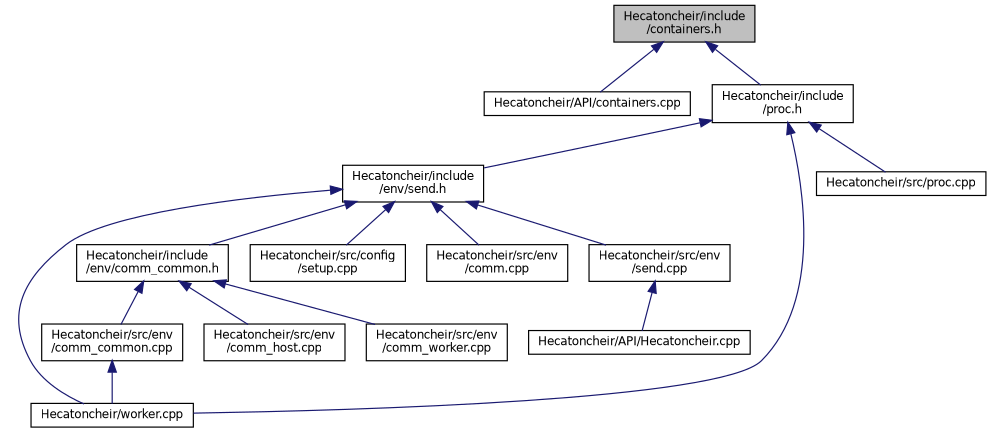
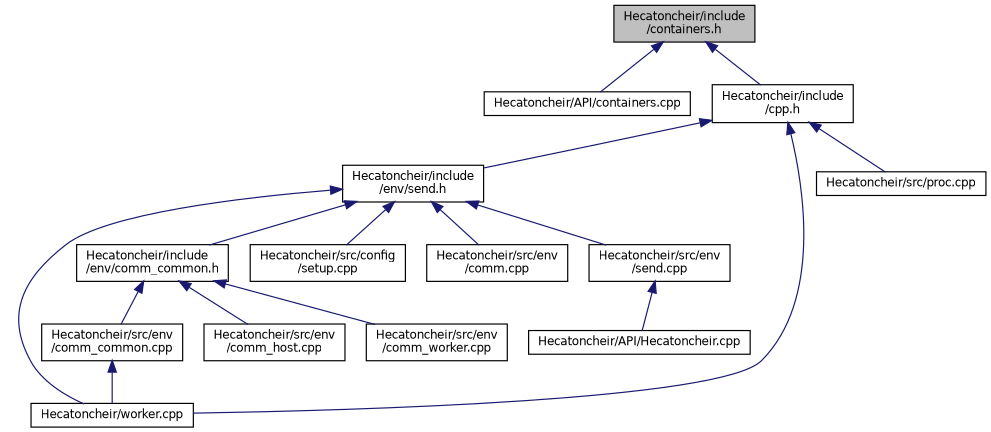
  digraph {
    node [color=black fontname=Helvetica fontsize=10 shape=record]
    edge [color=midnightblue dir=back fontname=Helvetica fontsize=10 labelfontname=Helvetica labelfontsize=10 style=solid]
    n1 [fillcolor=grey75 fontcolor=black height=0.2 label="Hecatoncheir/include\l/containers.h" style=filled width=0.4]
    n2 [height=0.2 label="Hecatoncheir/API/containers.cpp" width=0.4]
-   n3 [height=0.2 label="Hecatoncheir/include\l/proc.h" width=0.4]
+   n3 [height=0.2 label="Hecatoncheir/include\l/cpp.h" width=0.4]
    n4 [height=0.2 label="Hecatoncheir/include\l/env/send.h" width=0.4]
    n5 [height=0.2 label="Hecatoncheir/worker.cpp" width=0.4]
    n6 [height=0.2 label="Hecatoncheir/src/proc.cpp" width=0.4]
    n7 [height=0.2 label="Hecatoncheir/include\l/env/comm_common.h" width=0.4]
    n8 [height=0.2 label="Hecatoncheir/src/config\l/setup.cpp" width=0.4]
    n9 [height=0.2 label="Hecatoncheir/src/env\l/comm.cpp" width=0.4]
    n10 [height=0.2 label="Hecatoncheir/src/env\l/send.cpp" width=0.4]
    n11 [height=0.2 label="Hecatoncheir/API/Hecatoncheir.cpp" width=0.4]
    n12 [height=0.2 label="Hecatoncheir/src/env\l/comm_common.cpp" width=0.4]
    n13 [height=0.2 label="Hecatoncheir/src/env\l/comm_host.cpp" width=0.4]
    n14 [height=0.2 label="Hecatoncheir/src/env\l/comm_worker.cpp" width=0.4]
    n1 -> n2
    n1 -> n3
    n3 -> n4
    n3 -> n5
    n3 -> n6
    n4 -> n5
    n4 -> n7
    n4 -> n8
    n4 -> n9
    n4 -> n10
    n7 -> n12
    n7 -> n13
    n7 -> n14
    n10 -> n11
    n12 -> n5
  }
